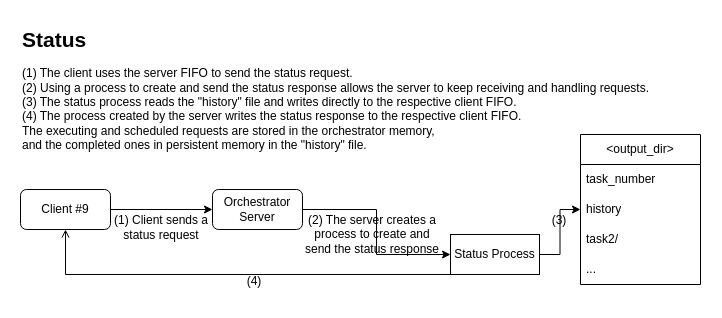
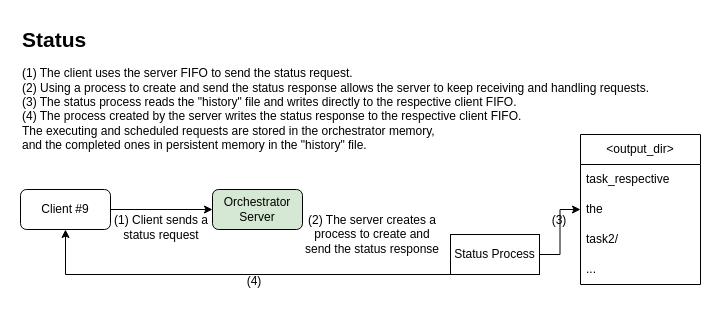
  <mxCell id="0" />
  <mxCell id="1" parent="0" />
  <mxCell id="2" style="edgeStyle=orthogonalEdgeStyle;rounded=0;orthogonalLoop=1;jettySize=auto;html=1;entryX=0;entryY=0.5;entryDx=0;entryDy=0;" edge="1" parent="1" source="3" target="16"><mxGeometry relative="1" as="geometry"><mxPoint x="210" y="209.05" as="targetPoint" /></mxGeometry></mxCell>
  <mxCell id="3" value="Client #9" style="rounded=1;whiteSpace=wrap;html=1;" parent="1" vertex="1"><mxGeometry x="20" y="189" width="90" height="40" as="geometry" /></mxCell>
  <mxCell id="4" value="(1) Client sends a status request" style="text;html=1;align=center;verticalAlign=middle;whiteSpace=wrap;rounded=0;" parent="1" vertex="1"><mxGeometry x="96" y="211.75" width="130" height="30" as="geometry" /></mxCell>
  <mxCell id="5" value="&amp;lt;output_dir&amp;gt;" style="swimlane;fontStyle=0;childLayout=stackLayout;horizontal=1;startSize=30;horizontalStack=0;resizeParent=1;resizeParentMax=0;resizeLast=0;collapsible=1;marginBottom=0;whiteSpace=wrap;html=1;" parent="1" vertex="1"><mxGeometry x="580" y="134" width="120" height="150" as="geometry" /></mxCell>
- <mxCell id="6" value="task_number" style="text;strokeColor=none;fillColor=none;align=left;verticalAlign=middle;spacingLeft=4;spacingRight=4;overflow=hidden;points=[[0,0.5],[1,0.5]];portConstraint=eastwest;rotatable=0;whiteSpace=wrap;html=1;" parent="5" vertex="1"><mxGeometry y="30" width="120" height="30" as="geometry" /></mxCell>
- <mxCell id="7" value="history" style="text;strokeColor=none;fillColor=none;align=left;verticalAlign=middle;spacingLeft=4;spacingRight=4;overflow=hidden;points=[[0,0.5],[1,0.5]];portConstraint=eastwest;rotatable=0;whiteSpace=wrap;html=1;" parent="5" vertex="1"><mxGeometry y="60" width="120" height="30" as="geometry" /></mxCell>
+ <mxCell id="6" value="task_respective" style="text;strokeColor=none;fillColor=none;align=left;verticalAlign=middle;spacingLeft=4;spacingRight=4;overflow=hidden;points=[[0,0.5],[1,0.5]];portConstraint=eastwest;rotatable=0;whiteSpace=wrap;html=1;" parent="5" vertex="1"><mxGeometry y="30" width="120" height="30" as="geometry" /></mxCell>
+ <mxCell id="7" value="the" style="text;strokeColor=none;fillColor=none;align=left;verticalAlign=middle;spacingLeft=4;spacingRight=4;overflow=hidden;points=[[0,0.5],[1,0.5]];portConstraint=eastwest;rotatable=0;whiteSpace=wrap;html=1;" parent="5" vertex="1"><mxGeometry y="60" width="120" height="30" as="geometry" /></mxCell>
  <mxCell id="8" value="task2/" style="text;strokeColor=none;fillColor=none;align=left;verticalAlign=middle;spacingLeft=4;spacingRight=4;overflow=hidden;points=[[0,0.5],[1,0.5]];portConstraint=eastwest;rotatable=0;whiteSpace=wrap;html=1;" parent="5" vertex="1"><mxGeometry y="90" width="120" height="30" as="geometry" /></mxCell>
  <mxCell id="9" value="..." style="text;strokeColor=none;fillColor=none;align=left;verticalAlign=middle;spacingLeft=4;spacingRight=4;overflow=hidden;points=[[0,0.5],[1,0.5]];portConstraint=eastwest;rotatable=0;whiteSpace=wrap;html=1;" parent="5" vertex="1"><mxGeometry y="120" width="120" height="30" as="geometry" /></mxCell>
  <mxCell id="10" value="&lt;h1 align=&quot;left&quot; style=&quot;margin-top: 0px; font-size: 21px;&quot;&gt;Status&lt;br&gt;&lt;/h1&gt;&lt;div&gt;(1) The client uses the server FIFO to send the status request.&lt;/div&gt;&lt;div&gt;(2) Using a process to create and send the status response allows the server to keep receiving and handling requests.&lt;/div&gt;&lt;div&gt;(3) The status process reads the &quot;history&quot; file and writes directly to the respective client FIFO.&lt;/div&gt;&lt;div&gt;(4) The process created by the server writes the status response to the respective client FIFO.&lt;/div&gt;&lt;div&gt;The executing and scheduled requests are stored in the orchestrator memory,&lt;/div&gt;&lt;div&gt;and the completed ones in persistent memory in the &quot;history&quot; file.&lt;br&gt;&lt;/div&gt;&lt;p align=&quot;left&quot;&gt;&lt;/p&gt;" style="text;html=1;whiteSpace=wrap;overflow=hidden;rounded=0;align=left;" parent="1" vertex="1"><mxGeometry x="20" y="20" width="630" height="140" as="geometry" /></mxCell>
- <mxCell id="11" style="edgeStyle=orthogonalEdgeStyle;rounded=0;orthogonalLoop=1;jettySize=auto;html=1;exitX=0.5;exitY=1;exitDx=0;exitDy=0;entryX=0.5;entryY=1;entryDx=0;entryDy=0;endArrow=open;" edge="1" parent="1" source="13" target="3"><mxGeometry relative="1" as="geometry"><Array as="points"><mxPoint x="495" y="274" /><mxPoint x="65" y="274" /></Array></mxGeometry></mxCell>
+ <mxCell id="11" style="edgeStyle=orthogonalEdgeStyle;rounded=0;orthogonalLoop=1;jettySize=auto;html=1;exitX=0.5;exitY=1;exitDx=0;exitDy=0;entryX=0.5;entryY=1;entryDx=0;entryDy=0;" edge="1" parent="1" source="13" target="3"><mxGeometry relative="1" as="geometry"><Array as="points"><mxPoint x="495" y="274" /><mxPoint x="65" y="274" /></Array></mxGeometry></mxCell>
  <mxCell id="12" style="edgeStyle=orthogonalEdgeStyle;rounded=0;orthogonalLoop=1;jettySize=auto;html=1;exitX=1;exitY=0.5;exitDx=0;exitDy=0;entryX=0;entryY=0.5;entryDx=0;entryDy=0;" edge="1" parent="1" source="13" target="7"><mxGeometry relative="1" as="geometry" /></mxCell>
  <mxCell id="13" value="Status Process" style="rounded=0;whiteSpace=wrap;html=1;" parent="1" vertex="1"><mxGeometry x="450" y="234" width="89" height="40" as="geometry" /></mxCell>
  <mxCell id="14" value="(2) The server creates a process to create and send the status response" style="text;html=1;align=center;verticalAlign=middle;whiteSpace=wrap;rounded=0;" parent="1" vertex="1"><mxGeometry x="302" y="218.75" width="140" height="30" as="geometry" /></mxCell>
- <mxCell id="15" style="edgeStyle=orthogonalEdgeStyle;rounded=0;orthogonalLoop=1;jettySize=auto;html=1;exitX=1;exitY=0.5;exitDx=0;exitDy=0;entryX=0;entryY=0.5;entryDx=0;entryDy=0;" edge="1" parent="1" source="16" target="13"><mxGeometry relative="1" as="geometry" /></mxCell>
- <mxCell id="16" value="Orchestrator&lt;br&gt;Server" style="rounded=1;whiteSpace=wrap;html=1;" vertex="1" parent="1"><mxGeometry x="212" y="189" width="90" height="40" as="geometry" /></mxCell>
+ <mxCell id="16" value="Orchestrator&lt;br&gt;Server" style="rounded=1;whiteSpace=wrap;html=1;fillColor=#d5e8d4;" vertex="1" parent="1"><mxGeometry x="212" y="189" width="90" height="40" as="geometry" /></mxCell>
  <mxCell id="17" value="(3)" style="text;html=1;align=center;verticalAlign=middle;whiteSpace=wrap;rounded=0;" vertex="1" parent="1"><mxGeometry x="544" y="219.75" width="30" as="geometry" /></mxCell>
  <mxCell id="18" value="(4)" style="text;html=1;align=center;verticalAlign=middle;whiteSpace=wrap;rounded=0;" vertex="1" parent="1"><mxGeometry x="229" y="266" width="50" height="29.75" as="geometry" /></mxCell>
